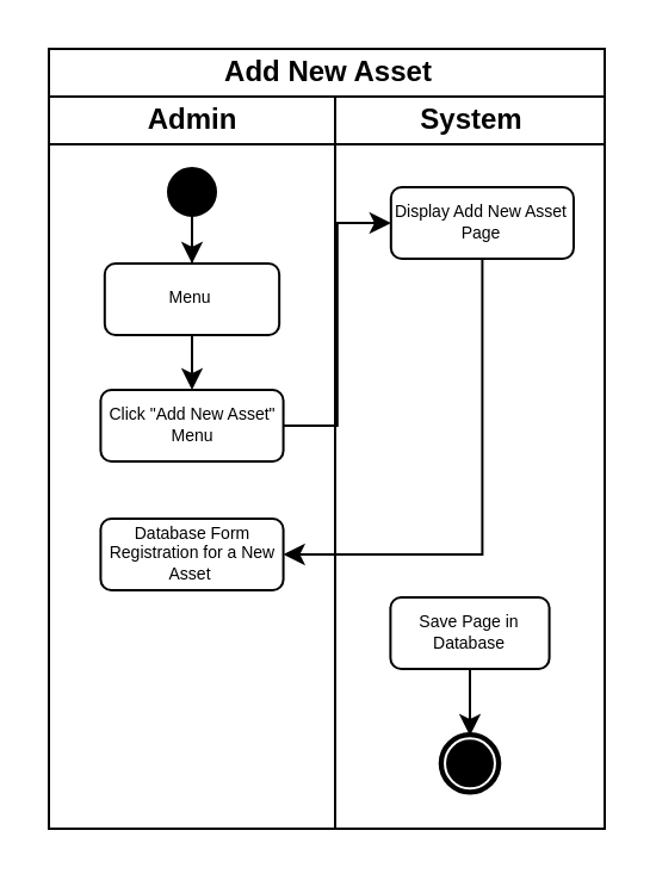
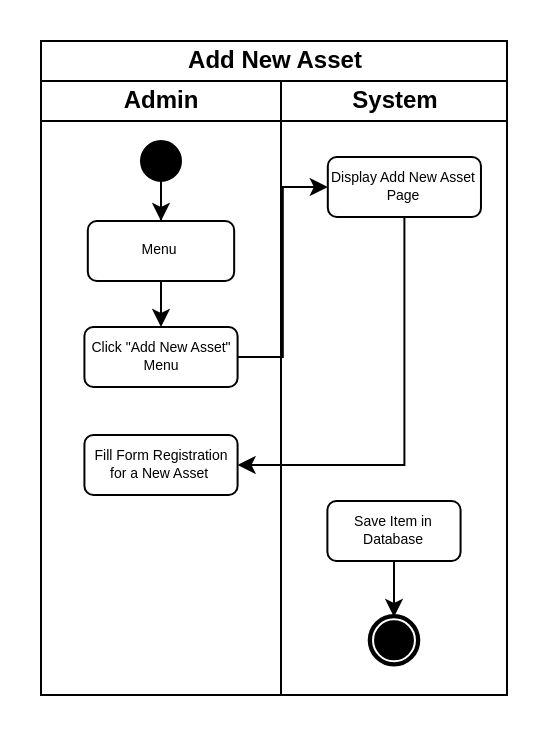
  <mxCell id="0" />
  <mxCell id="1" parent="0" />
  <mxCell id="2" value="Add New Asset" style="swimlane;html=1;childLayout=stackLayout;resizeParent=1;resizeParentMax=0;startSize=20;" parent="1" vertex="1"><mxGeometry x="20" y="20" width="233" height="327" as="geometry" /></mxCell>
  <mxCell id="3" value="Admin" style="swimlane;html=1;startSize=20;" parent="2" vertex="1"><mxGeometry y="20" width="120" height="307" as="geometry" /></mxCell>
  <mxCell id="4" value="" style="ellipse;whiteSpace=wrap;html=1;aspect=fixed;fillColor=#000000;" parent="3" vertex="1"><mxGeometry x="50" y="30" width="20" height="20" as="geometry" /></mxCell>
  <mxCell id="5" style="edgeStyle=orthogonalEdgeStyle;rounded=0;orthogonalLoop=1;jettySize=auto;html=1;fontSize=7;" parent="3" source="4" target="7" edge="1"><mxGeometry relative="1" as="geometry" /></mxCell>
  <mxCell id="6" style="edgeStyle=orthogonalEdgeStyle;rounded=0;orthogonalLoop=1;jettySize=auto;html=1;" parent="3" source="7" target="9" edge="1"><mxGeometry relative="1" as="geometry" /></mxCell>
  <mxCell id="7" value="&lt;font style=&quot;font-size: 7px;&quot; face=&quot;Helvetica&quot;&gt;Menu&lt;/font&gt;" style="rounded=1;whiteSpace=wrap;html=1;shadow=0;labelBackgroundColor=none;strokeWidth=1;fontFamily=Verdana;fontSize=7;align=center;" parent="3" vertex="1"><mxGeometry x="23.41" y="70" width="73.17" height="30" as="geometry" /></mxCell>
- <mxCell id="8" value="&lt;font style=&quot;font-size: 7px&quot; face=&quot;Helvetica&quot;&gt;Database Form Registration for a New Asset&amp;nbsp;&lt;/font&gt;" style="rounded=1;whiteSpace=wrap;html=1;shadow=0;labelBackgroundColor=none;strokeWidth=1;fontFamily=Verdana;fontSize=7;align=center;" parent="3" vertex="1"><mxGeometry x="21.71" y="177" width="76.58" height="30" as="geometry" /></mxCell>
+ <mxCell id="8" value="&lt;font style=&quot;font-size: 7px&quot; face=&quot;Helvetica&quot;&gt;Fill Form Registration for a New Asset&amp;nbsp;&lt;/font&gt;" style="rounded=1;whiteSpace=wrap;html=1;shadow=0;labelBackgroundColor=none;strokeWidth=1;fontFamily=Verdana;fontSize=7;align=center;" parent="3" vertex="1"><mxGeometry x="21.71" y="177" width="76.58" height="30" as="geometry" /></mxCell>
  <mxCell id="9" value="&lt;font style=&quot;font-size: 7px&quot; face=&quot;Helvetica&quot;&gt;Click &quot;Add New Asset&quot; Menu&lt;/font&gt;" style="rounded=1;whiteSpace=wrap;html=1;shadow=0;labelBackgroundColor=none;strokeWidth=1;fontFamily=Verdana;fontSize=7;align=center;" parent="3" vertex="1"><mxGeometry x="21.71" y="123" width="76.58" height="30" as="geometry" /></mxCell>
  <mxCell id="10" value="System" style="swimlane;html=1;startSize=20;" parent="2" vertex="1"><mxGeometry x="120" y="20" width="113" height="307" as="geometry" /></mxCell>
  <mxCell id="11" style="edgeStyle=orthogonalEdgeStyle;rounded=0;orthogonalLoop=1;jettySize=auto;html=1;entryX=0.5;entryY=0;entryDx=0;entryDy=0;fontSize=7;" parent="10" source="12" target="13" edge="1"><mxGeometry relative="1" as="geometry" /></mxCell>
- <mxCell id="12" value="&lt;font style=&quot;font-size: 7px&quot; face=&quot;Helvetica&quot;&gt;Save Page in Database&lt;/font&gt;" style="rounded=1;whiteSpace=wrap;html=1;shadow=0;labelBackgroundColor=none;strokeWidth=1;fontFamily=Verdana;fontSize=7;align=center;" parent="10" vertex="1"><mxGeometry x="23.2" y="210" width="66.59" height="30" as="geometry" /></mxCell>
+ <mxCell id="12" value="&lt;font style=&quot;font-size: 7px&quot; face=&quot;Helvetica&quot;&gt;Save Item in Database&lt;/font&gt;" style="rounded=1;whiteSpace=wrap;html=1;shadow=0;labelBackgroundColor=none;strokeWidth=1;fontFamily=Verdana;fontSize=7;align=center;" parent="10" vertex="1"><mxGeometry x="23.2" y="210" width="66.59" height="30" as="geometry" /></mxCell>
  <mxCell id="13" value="" style="shape=mxgraph.bpmn.shape;html=1;verticalLabelPosition=bottom;labelBackgroundColor=#ffffff;verticalAlign=top;align=center;perimeter=ellipsePerimeter;outlineConnect=0;outline=end;symbol=terminate;" parent="10" vertex="1"><mxGeometry x="44.85" y="268" width="23.29" height="23.29" as="geometry" /></mxCell>
  <mxCell id="14" value="&lt;font style=&quot;font-size: 7px&quot; face=&quot;Helvetica&quot;&gt;Display Add New Asset Page&lt;/font&gt;" style="rounded=1;whiteSpace=wrap;html=1;shadow=0;labelBackgroundColor=none;strokeWidth=1;fontFamily=Verdana;fontSize=7;align=center;" parent="10" vertex="1"><mxGeometry x="23.41" y="38" width="76.58" height="30" as="geometry" /></mxCell>
  <mxCell id="15" style="edgeStyle=orthogonalEdgeStyle;rounded=0;orthogonalLoop=1;jettySize=auto;html=1;entryX=0;entryY=0.5;entryDx=0;entryDy=0;" parent="2" source="9" target="14" edge="1"><mxGeometry relative="1" as="geometry"><mxPoint x="138.046" y="158" as="targetPoint" /></mxGeometry></mxCell>
  <mxCell id="16" style="edgeStyle=orthogonalEdgeStyle;rounded=0;orthogonalLoop=1;jettySize=auto;html=1;entryX=1;entryY=0.5;entryDx=0;entryDy=0;" parent="2" source="14" target="8" edge="1"><mxGeometry relative="1" as="geometry"><Array as="points"><mxPoint x="182" y="212" /></Array></mxGeometry></mxCell>
